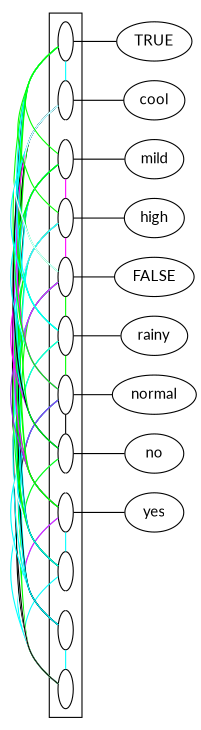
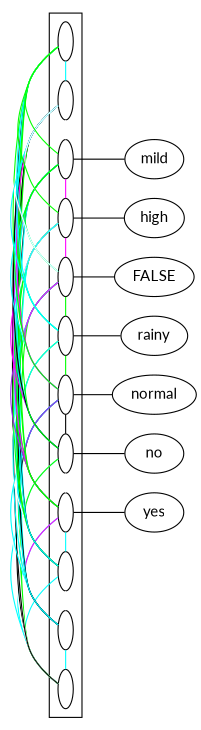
  digraph {
    compound=True
    fontname=Lato
    rankdir=LR
    node [fillcolor=white fixedsize=True fontname=Lato]
    edge [arrowhead=none color=cyan fontname=Lato]
    n1 [label=" " width=0.2]
    n2 [label=" " width=0.2]
    n3 [label=" " width=0.2]
    n4 [label=" " width=0.2]
    n5 [label=" " width=0.2]
    n6 [label=" " width=0.2]
    n7 [label=" " width=0.2]
    n8 [label=" " width=0.2]
    n9 [label=" " width=0.2]
    n10 [label=" " width=0.2]
    n11 [label=" " width=0.2]
    n12 [label=" " width=0.2]
    yes [fillcolor="" fixedsize=""]
    no [fillcolor="" fixedsize=""]
    normal [fillcolor="" fixedsize=""]
    rainy [fillcolor="" fixedsize=""]
    FALSE [fillcolor="" fixedsize=""]
    high [fillcolor="" fixedsize=""]
    mild [fillcolor="" fixedsize=""]
-   cool [fillcolor="" fixedsize=""]
-   TRUE [fillcolor="" fixedsize=""]
    subgraph cluster_1 {
      subgraph sub_2 {
        rank=same
        n1
        n2
        n3
        n4
        n5
        n6
        n7
        n8
        n9
        n10
        n11
        n12
      }
    }
    n1 -> n2
    n1 -> n3
    n1 -> n4
    n1 -> n5
    n1 -> n6 [color=black]
    n1 -> n7 [color=white]
    n1 -> n8 [color=green]
    n1 -> n9 [color=green]
    n1 -> n10 [color=white]
    n1 -> n11 [color=white]
    n1 -> n12 [color=black]
    n2 -> n3 [color=white]
    n2 -> n4 [color=magenta]
    n2 -> n5 [color=white]
    n2 -> n6
    n2 -> n7 [color=white]
    n2 -> n8
    n2 -> n9
    n2 -> n10 [color=black]
    n2 -> n11 [color=black]
    n2 -> n12
    n3 -> n4
    n3 -> n5 [color=green]
    n3 -> n6
    n3 -> n7 [color=white]
    n3 -> n8 [color=green]
    n3 -> n9 [color=green]
    n3 -> n10
    n3 -> n11 [color=black]
    n3 -> n12
    n4 -> n5 [color=white]
    n4 -> n6 [color=purple]
    n4 -> n7 [color=green]
    n4 -> n8 [color=purple]
    n4 -> n9 [color=green]
    n4 -> n10 [color=magenta]
    n4 -> n11 [color=green]
    n4 -> n12 [color=green]
    n4 -> yes [color=""]
    n5 -> n6 [color=black]
    n5 -> n7
    n5 -> n8
    n5 -> n9 [color=magenta]
    n5 -> n10
    n5 -> n11 [color=black]
    n5 -> n12 [color=green]
    n5 -> no [color=""]
    n6 -> n7 [color=green]
    n6 -> n8 [color=magenta]
    n6 -> n9 [color=white]
    n6 -> n10
    n6 -> n11 [color=magenta]
    n6 -> n12 [color=green]
    n6 -> normal [color=""]
    n7 -> n8 [color=green]
    n7 -> n9
    n7 -> n10 [color=green]
    n7 -> n11
    n7 -> n12
    n7 -> rainy [color=""]
    n8 -> n9 [color=magenta]
    n8 -> n10 [color=green]
    n8 -> n11
    n8 -> n12 [color=white]
    n8 -> FALSE [color=""]
    n9 -> n10 [color=magenta]
    n9 -> n11 [color=white]
    n9 -> n12 [color=green]
    n9 -> high [color=""]
    n10 -> n11 [color=white]
    n10 -> n12 [color=green]
    n10 -> mild [color=""]
    n11 -> n12
-   n11 -> cool [color=""]
-   n12 -> TRUE [color=""]
  }
